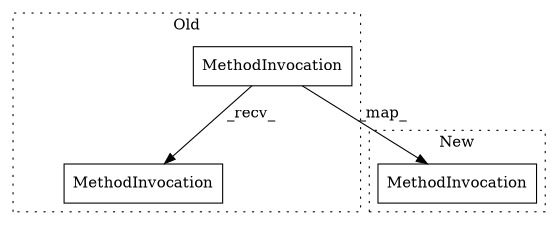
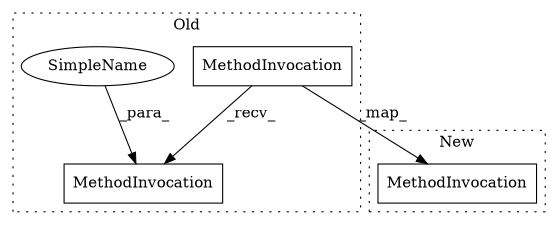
  digraph {
    node [a=32 l=20 shape=box]
    n1 [label=MethodInvocation s=4323]
    n2 [l="21,1" label=MethodInvocation s="4344,4381"]
+   n3 [a=42 l=8 label=SimpleName s=4373 shape=ellipse]
    n4 [label=MethodInvocation s=4137]
    subgraph cluster_1 {
      label=Old
      style=dotted
      n1
      n2
+     n3
    }
    subgraph cluster_2 {
      label=New
      style=dotted
      n4
    }
    n1 -> n2 [label=_recv_]
    n1 -> n4 [label=_map_]
+   n3 -> n2 [label=_para_]
  }
